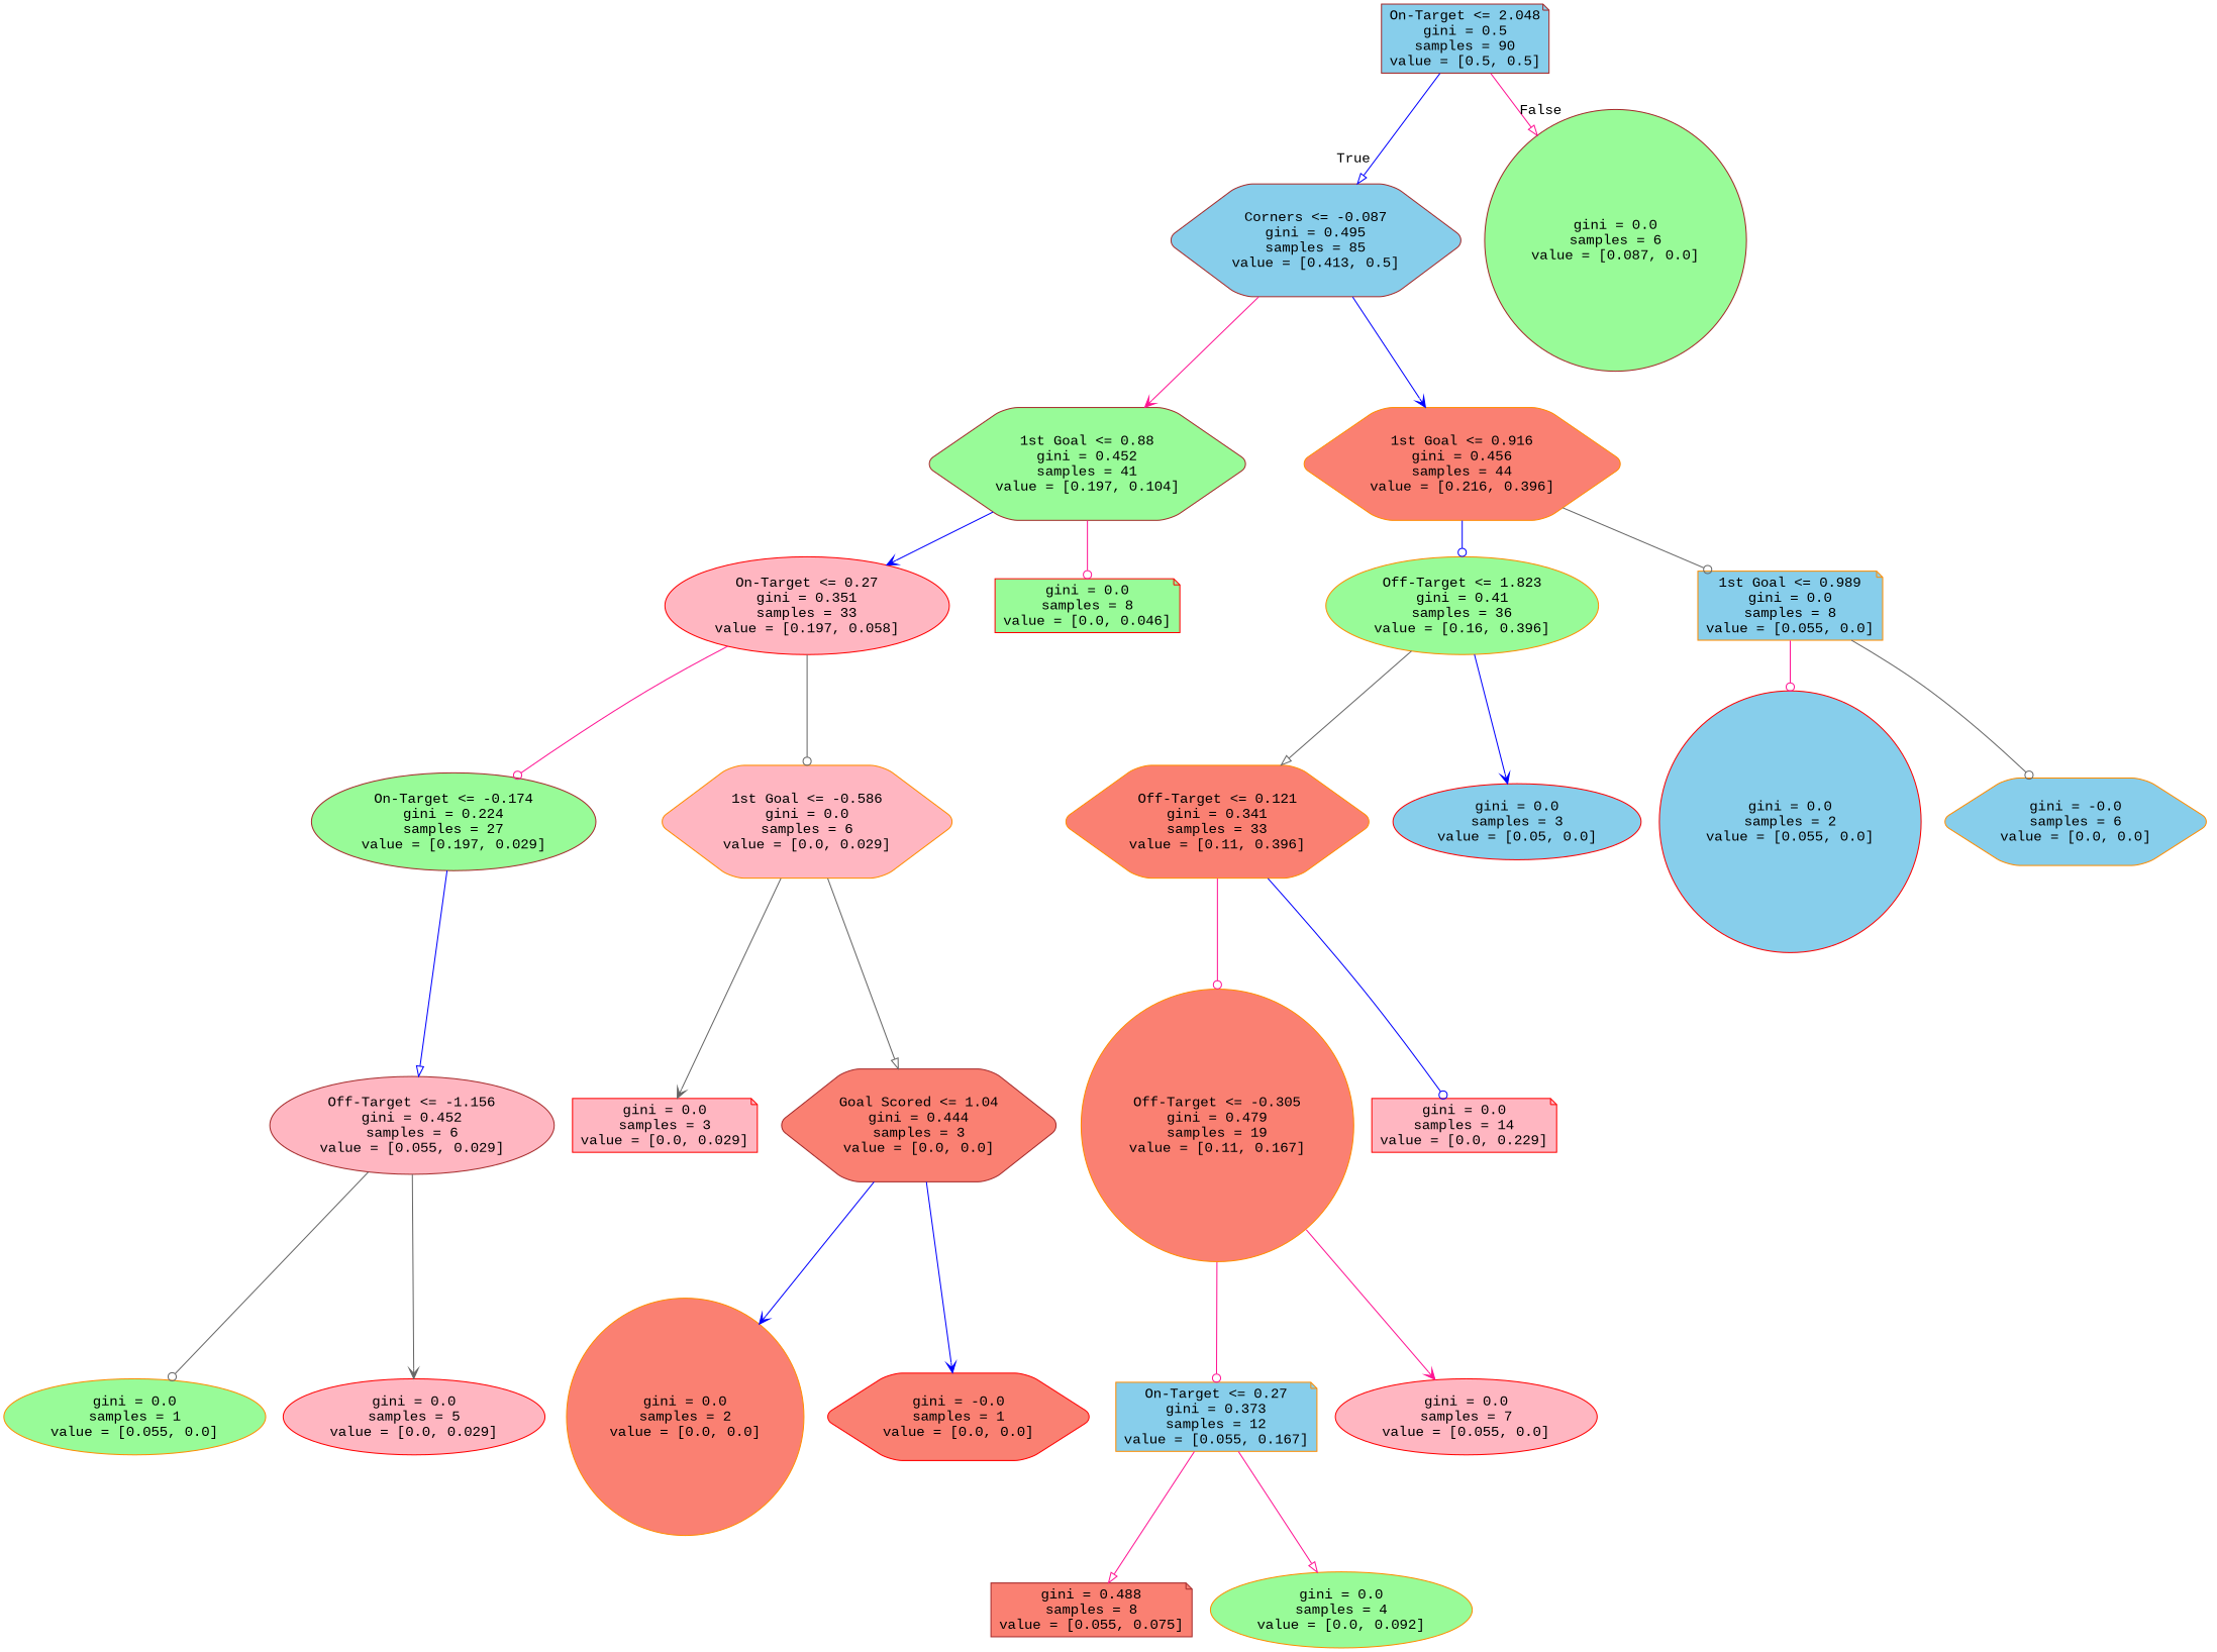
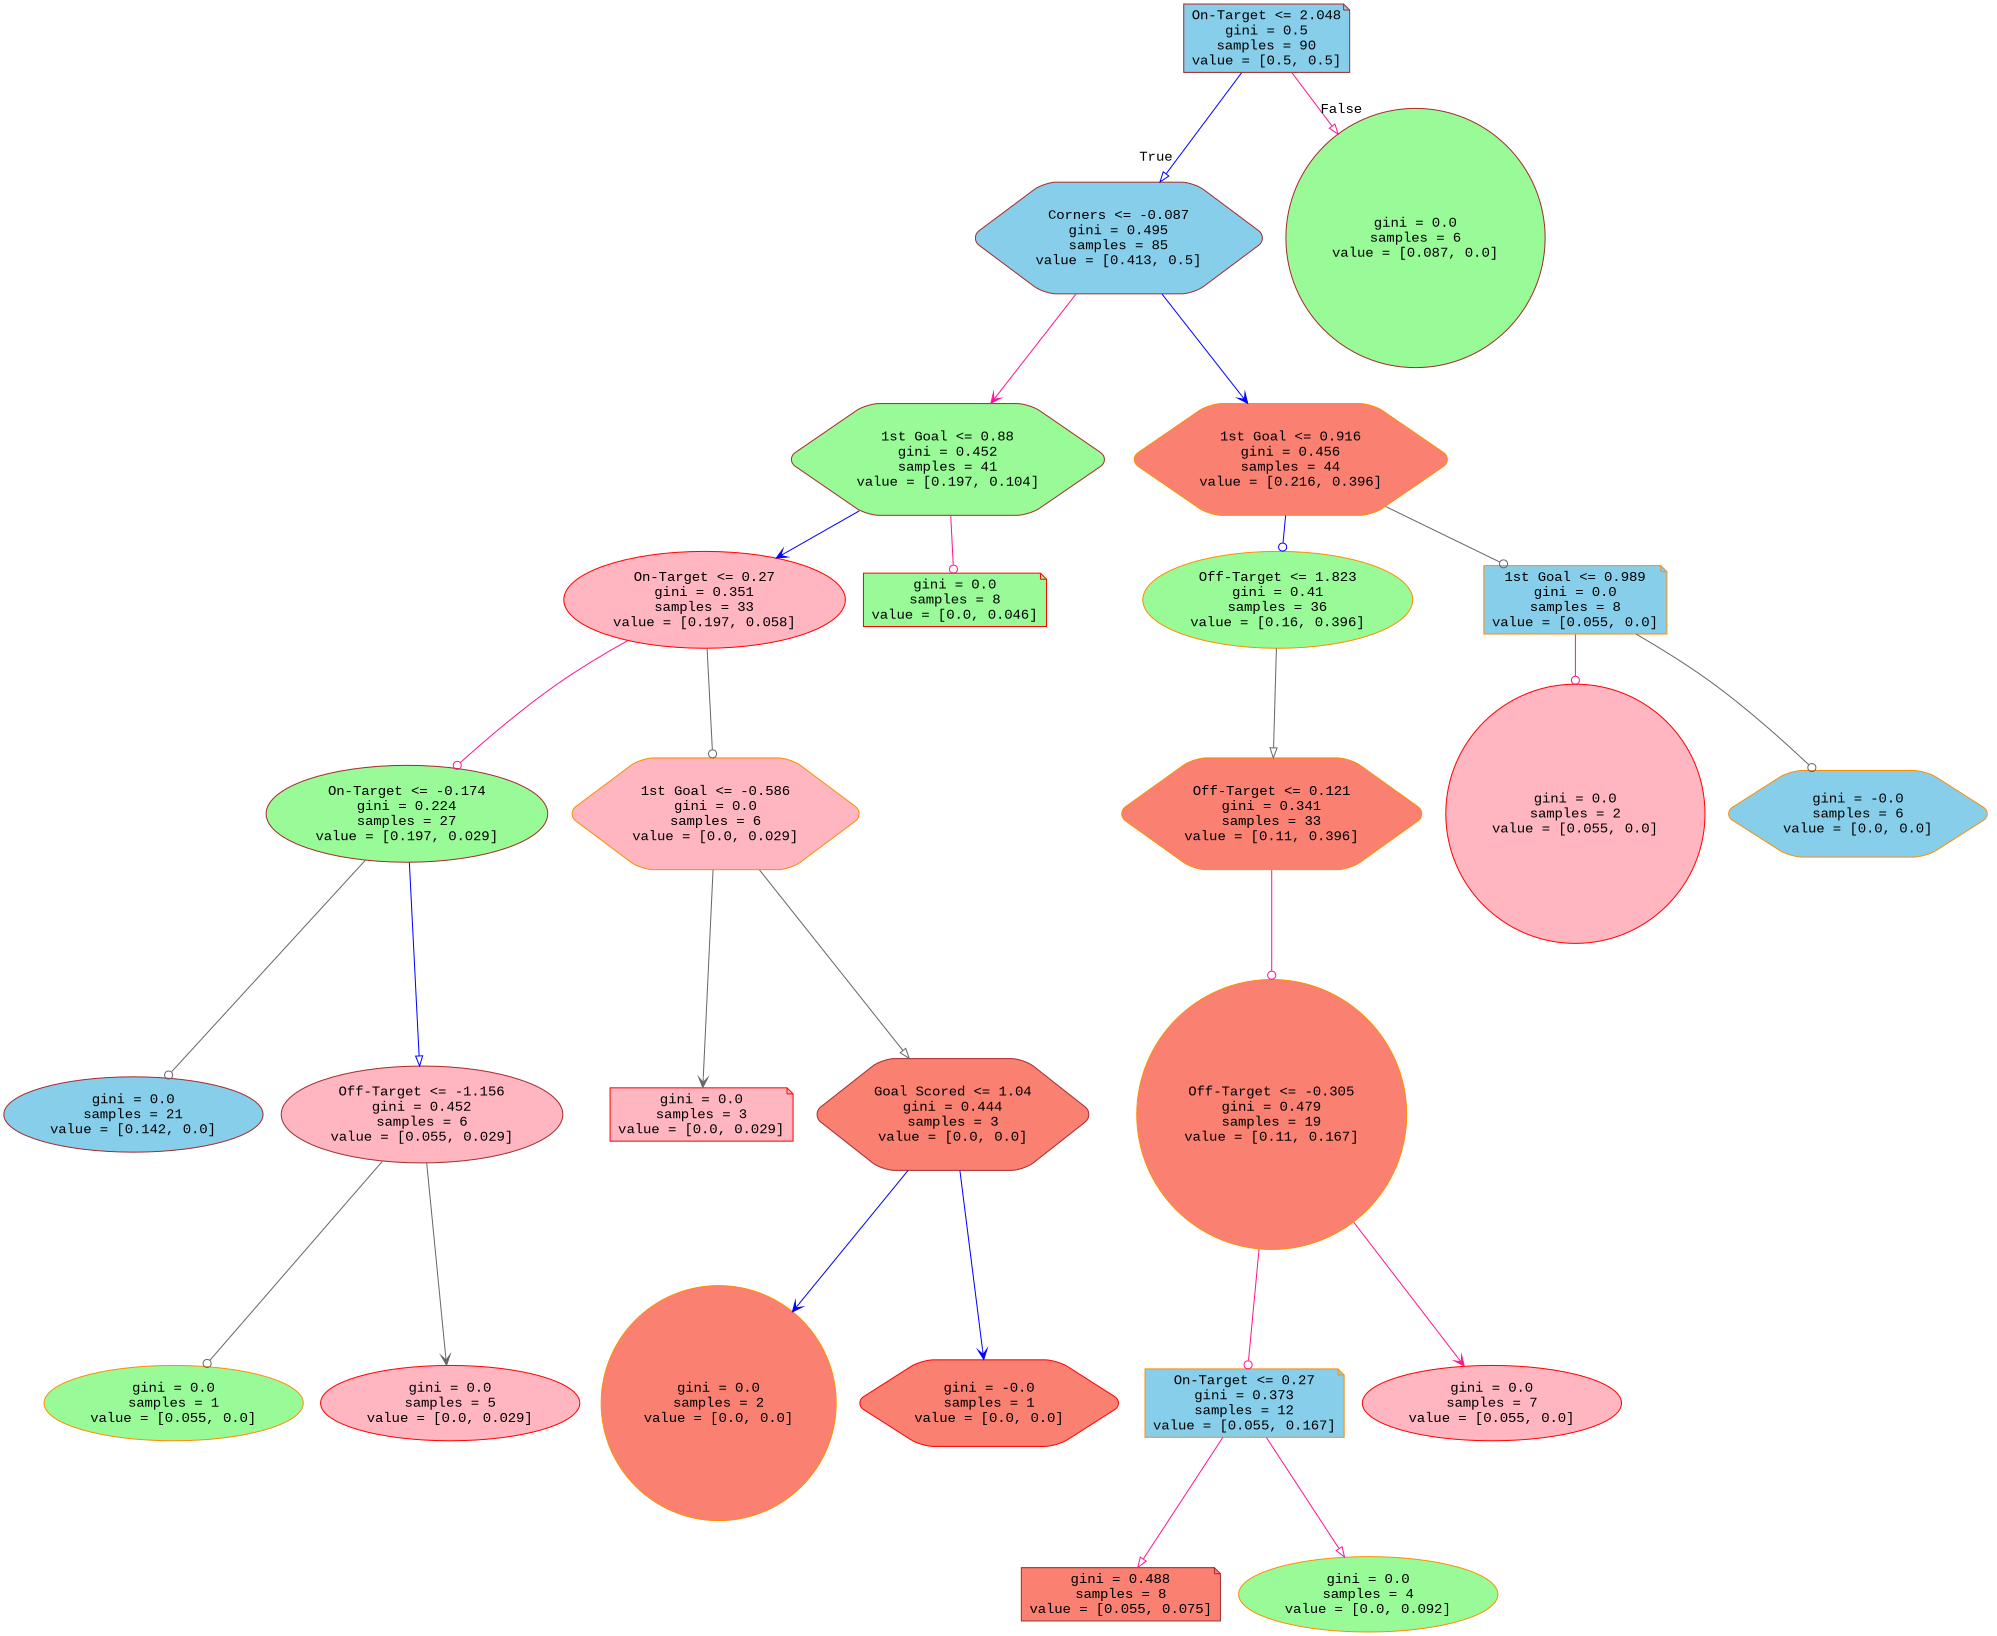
  digraph {
    fontname="Liberation Mono"
    node [color=darkorange fillcolor=lightpink fontname="Liberation Mono" shape=ellipse style="filled, rounded"]
    edge [arrowhead=odot color=deeppink fontname="Liberation Mono"]
    n1 [color=brown fillcolor=skyblue label="On-Target <= 2.048\ngini = 0.5\nsamples = 90\nvalue = [0.5, 0.5]" shape=note]
    n2 [color=brown fillcolor=skyblue label="Corners <= -0.087\ngini = 0.495\nsamples = 85\nvalue = [0.413, 0.5]" shape=hexagon]
    n3 [color=brown fillcolor=palegreen label="gini = 0.0\nsamples = 6\nvalue = [0.087, 0.0]" shape=circle]
    n4 [color=brown fillcolor=palegreen label="1st Goal <= 0.88\ngini = 0.452\nsamples = 41\nvalue = [0.197, 0.104]" shape=hexagon]
    n5 [fillcolor=salmon label="1st Goal <= 0.916\ngini = 0.456\nsamples = 44\nvalue = [0.216, 0.396]" shape=hexagon]
    n6 [color=red label="On-Target <= 0.27\ngini = 0.351\nsamples = 33\nvalue = [0.197, 0.058]"]
    n7 [color=red fillcolor=palegreen label="gini = 0.0\nsamples = 8\nvalue = [0.0, 0.046]" shape=note]
    n8 [fillcolor=palegreen label="Off-Target <= 1.823\ngini = 0.41\nsamples = 36\nvalue = [0.16, 0.396]"]
    n9 [fillcolor=skyblue label="1st Goal <= 0.989\ngini = 0.0\nsamples = 8\nvalue = [0.055, 0.0]" shape=note]
    n10 [color=brown fillcolor=palegreen label="On-Target <= -0.174\ngini = 0.224\nsamples = 27\nvalue = [0.197, 0.029]"]
    n11 [label="1st Goal <= -0.586\ngini = 0.0\nsamples = 6\nvalue = [0.0, 0.029]" shape=hexagon]
+   n12 [color=brown fillcolor=skyblue label="gini = 0.0\nsamples = 21\nvalue = [0.142, 0.0]"]
    n13 [color=brown label="Off-Target <= -1.156\ngini = 0.452\nsamples = 6\nvalue = [0.055, 0.029]"]
    n14 [color=red label="gini = 0.0\nsamples = 3\nvalue = [0.0, 0.029]" shape=note]
    n15 [color=brown fillcolor=salmon label="Goal Scored <= 1.04\ngini = 0.444\nsamples = 3\nvalue = [0.0, 0.0]" shape=hexagon]
    n16 [fillcolor=palegreen label="gini = 0.0\nsamples = 1\nvalue = [0.055, 0.0]"]
    n17 [color=red label="gini = 0.0\nsamples = 5\nvalue = [0.0, 0.029]"]
    n18 [fillcolor=salmon label="gini = 0.0\nsamples = 2\nvalue = [0.0, 0.0]" shape=circle]
    n19 [color=red fillcolor=salmon label="gini = -0.0\nsamples = 1\nvalue = [0.0, 0.0]" shape=hexagon]
    n20 [fillcolor=salmon label="Off-Target <= 0.121\ngini = 0.341\nsamples = 33\nvalue = [0.11, 0.396]" shape=hexagon]
-   n21 [color=red fillcolor=skyblue label="gini = 0.0\nsamples = 3\nvalue = [0.05, 0.0]"]
-   n22 [color=red fillcolor=skyblue label="gini = 0.0\nsamples = 2\nvalue = [0.055, 0.0]" shape=circle]
+   n22 [color=red label="gini = 0.0\nsamples = 2\nvalue = [0.055, 0.0]" shape=circle]
    n23 [fillcolor=skyblue label="gini = -0.0\nsamples = 6\nvalue = [0.0, 0.0]" shape=hexagon]
    n24 [fillcolor=salmon label="Off-Target <= -0.305\ngini = 0.479\nsamples = 19\nvalue = [0.11, 0.167]" shape=circle]
-   n25 [color=red label="gini = 0.0\nsamples = 14\nvalue = [0.0, 0.229]" shape=note]
    n26 [fillcolor=skyblue label="On-Target <= 0.27\ngini = 0.373\nsamples = 12\nvalue = [0.055, 0.167]" shape=note]
    n27 [color=red label="gini = 0.0\nsamples = 7\nvalue = [0.055, 0.0]"]
    n28 [color=brown fillcolor=salmon label="gini = 0.488\nsamples = 8\nvalue = [0.055, 0.075]" shape=note]
    n29 [fillcolor=palegreen label="gini = 0.0\nsamples = 4\nvalue = [0.0, 0.092]"]
    n1 -> n2 [arrowhead=onormal color=blue headlabel=True labelangle=45 labeldistance=2.5]
    n1 -> n3 [arrowhead=onormal headlabel=False labelangle=-45 labeldistance=2.5]
    n2 -> n4 [arrowhead=vee]
    n2 -> n5 [arrowhead=vee color=blue]
    n4 -> n6 [arrowhead=vee color=blue]
    n4 -> n7
    n5 -> n8 [color=blue]
    n5 -> n9 [color=gray40]
    n6 -> n10
    n6 -> n11 [color=gray40]
    n8 -> n20 [arrowhead=onormal color=gray40]
-   n8 -> n21 [arrowhead=vee color=blue]
    n9 -> n22
    n9 -> n23 [color=gray40]
+   n10 -> n12 [color=gray40]
    n10 -> n13 [arrowhead=onormal color=blue]
    n11 -> n14 [arrowhead=vee color=gray40]
    n11 -> n15 [arrowhead=onormal color=gray40]
    n13 -> n16 [color=gray40]
    n13 -> n17 [arrowhead=vee color=gray40]
    n15 -> n18 [arrowhead=vee color=blue]
    n15 -> n19 [arrowhead=vee color=blue]
    n20 -> n24
-   n20 -> n25 [color=blue]
    n24 -> n26
    n24 -> n27 [arrowhead=vee]
    n26 -> n28 [arrowhead=onormal]
    n26 -> n29 [arrowhead=onormal]
  }
